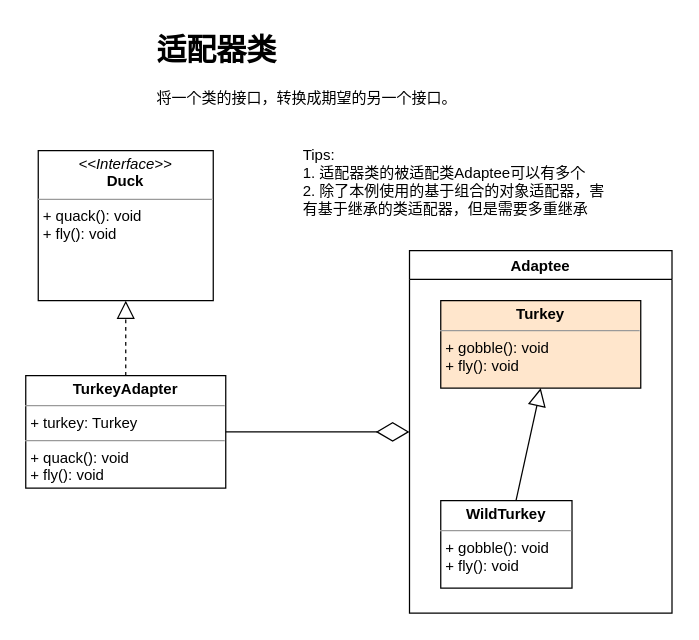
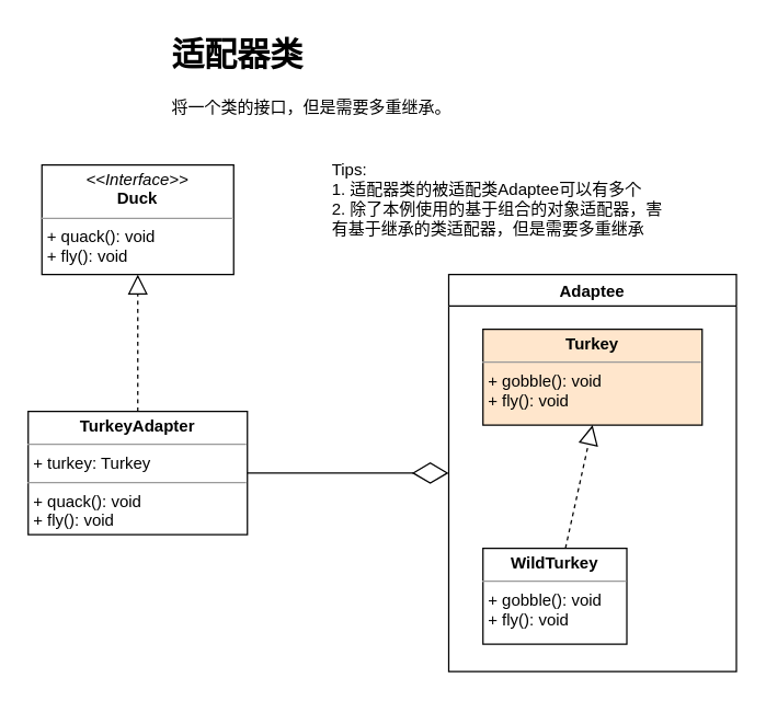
  <mxCell id="0" />
  <mxCell id="1" parent="0" />
- <mxCell id="2" value="&lt;p style=&quot;margin: 0px ; margin-top: 4px ; text-align: center&quot;&gt;&lt;i&gt;&amp;lt;&amp;lt;Interface&amp;gt;&amp;gt;&lt;/i&gt;&lt;br&gt;&lt;b&gt;Duck&lt;/b&gt;&lt;/p&gt;&lt;hr size=&quot;1&quot;&gt;&lt;p style=&quot;margin: 0px ; margin-left: 4px&quot;&gt;+ quack(): void&lt;br&gt;+ fly(): void&lt;/p&gt;" style="verticalAlign=top;align=left;overflow=fill;fontSize=12;fontFamily=Helvetica;html=1;" vertex="1" parent="1"><mxGeometry x="30" y="120" width="140" height="120" as="geometry" /></mxCell>
+ <mxCell id="2" value="&lt;p style=&quot;margin: 0px ; margin-top: 4px ; text-align: center&quot;&gt;&lt;i&gt;&amp;lt;&amp;lt;Interface&amp;gt;&amp;gt;&lt;/i&gt;&lt;br&gt;&lt;b&gt;Duck&lt;/b&gt;&lt;/p&gt;&lt;hr size=&quot;1&quot;&gt;&lt;p style=&quot;margin: 0px ; margin-left: 4px&quot;&gt;+ quack(): void&lt;br&gt;+ fly(): void&lt;/p&gt;" style="verticalAlign=top;align=left;overflow=fill;fontSize=12;fontFamily=Helvetica;html=1;" vertex="1" parent="1"><mxGeometry x="30" y="120" width="140" height="80" as="geometry" /></mxCell>
  <mxCell id="3" value="&lt;p style=&quot;margin: 0px ; margin-top: 4px ; text-align: center&quot;&gt;&lt;b&gt;TurkeyAdapter&lt;/b&gt;&lt;/p&gt;&lt;hr size=&quot;1&quot;&gt;&lt;p style=&quot;margin: 0px ; margin-left: 4px&quot;&gt;+ turkey: Turkey&lt;/p&gt;&lt;hr size=&quot;1&quot;&gt;&lt;p style=&quot;margin: 0px ; margin-left: 4px&quot;&gt;+ quack(): void&lt;/p&gt;&lt;p style=&quot;margin: 0px ; margin-left: 4px&quot;&gt;+ fly(): void&lt;/p&gt;" style="verticalAlign=top;align=left;overflow=fill;fontSize=12;fontFamily=Helvetica;html=1;" vertex="1" parent="1"><mxGeometry x="20" y="300" width="160" height="90" as="geometry" /></mxCell>
  <mxCell id="4" value="" style="endArrow=block;dashed=1;endFill=0;endSize=12;html=1;rounded=0;entryX=0.5;entryY=1;entryDx=0;entryDy=0;" edge="1" parent="1" source="3" target="2"><mxGeometry width="160" relative="1" as="geometry"><mxPoint x="40" y="190" as="sourcePoint" /><mxPoint x="200" y="190" as="targetPoint" /></mxGeometry></mxCell>
  <mxCell id="5" value="Adaptee" style="swimlane;" vertex="1" parent="1"><mxGeometry x="327" y="200" width="210" height="290" as="geometry" /></mxCell>
  <mxCell id="6" value="&lt;p style=&quot;margin: 0px ; margin-top: 4px ; text-align: center&quot;&gt;&lt;b&gt;Turkey&lt;/b&gt;&lt;/p&gt;&lt;hr size=&quot;1&quot;&gt;&lt;p style=&quot;margin: 0px ; margin-left: 4px&quot;&gt;+ gobble(): void&lt;/p&gt;&lt;p style=&quot;margin: 0px ; margin-left: 4px&quot;&gt;+ fly(): void&lt;/p&gt;" style="verticalAlign=top;align=left;overflow=fill;fontSize=12;fontFamily=Helvetica;html=1;fillColor=#ffe6cc;" vertex="1" parent="5"><mxGeometry x="25" y="40" width="160" height="70" as="geometry" /></mxCell>
  <mxCell id="7" value="&lt;p style=&quot;margin: 0px ; margin-top: 4px ; text-align: center&quot;&gt;&lt;b&gt;WildTurkey&lt;/b&gt;&lt;/p&gt;&lt;hr size=&quot;1&quot;&gt;&lt;p style=&quot;margin: 0px ; margin-left: 4px&quot;&gt;+ gobble(): void&lt;/p&gt;&lt;p style=&quot;margin: 0px ; margin-left: 4px&quot;&gt;+ fly(): void&lt;/p&gt;" style="verticalAlign=top;align=left;overflow=fill;fontSize=12;fontFamily=Helvetica;html=1;" vertex="1" parent="5"><mxGeometry x="25" y="200" width="105" height="70" as="geometry" /></mxCell>
- <mxCell id="8" value="" style="endArrow=block;dashed=0;endFill=0;endSize=12;html=1;rounded=0;entryX=0.5;entryY=1;entryDx=0;entryDy=0;" edge="1" parent="5" source="7" target="6"><mxGeometry width="160" relative="1" as="geometry"><mxPoint x="-260" y="220" as="sourcePoint" /><mxPoint x="-100" y="220" as="targetPoint" /></mxGeometry></mxCell>
+ <mxCell id="8" value="" style="endArrow=block;dashed=1;endFill=0;endSize=12;html=1;rounded=0;entryX=0.5;entryY=1;entryDx=0;entryDy=0;" edge="1" parent="5" source="7" target="6"><mxGeometry width="160" relative="1" as="geometry"><mxPoint x="-260" y="220" as="sourcePoint" /><mxPoint x="-100" y="220" as="targetPoint" /></mxGeometry></mxCell>
  <mxCell id="9" value="" style="endArrow=diamondThin;endFill=0;endSize=24;html=1;rounded=0;entryX=0;entryY=0.5;entryDx=0;entryDy=0;exitX=1;exitY=0.5;exitDx=0;exitDy=0;" edge="1" parent="1" source="3" target="5"><mxGeometry width="160" relative="1" as="geometry"><mxPoint x="100" y="370" as="sourcePoint" /><mxPoint x="260" y="370" as="targetPoint" /></mxGeometry></mxCell>
  <mxCell id="10" value="Tips:&lt;br&gt;1. 适配器类的被适配类Adaptee可以有多个&lt;br&gt;2. 除了本例使用的基于组合的对象适配器，害有基于继承的类适配器，但是需要多重继承" style="text;html=1;strokeColor=none;fillColor=none;align=left;verticalAlign=top;whiteSpace=wrap;rounded=0;" vertex="1" parent="1"><mxGeometry x="240" y="110" width="250" height="70" as="geometry" /></mxCell>
- <mxCell id="11" value="&lt;h1&gt;适配器类&lt;/h1&gt;&lt;p&gt;将一个类的接口，转换成期望的另一个接口。&lt;/p&gt;" style="text;html=1;strokeColor=none;fillColor=none;spacing=5;spacingTop=-20;whiteSpace=wrap;overflow=hidden;rounded=0;" vertex="1" parent="1"><mxGeometry x="120" y="20" width="350" height="70" as="geometry" /></mxCell>
+ <mxCell id="11" value="&lt;h1&gt;适配器类&lt;/h1&gt;&lt;p&gt;将一个类的接口，但是需要多重继承。&lt;/p&gt;" style="text;html=1;strokeColor=none;fillColor=none;spacing=5;spacingTop=-20;whiteSpace=wrap;overflow=hidden;rounded=0;" vertex="1" parent="1"><mxGeometry x="120" y="20" width="350" height="70" as="geometry" /></mxCell>
